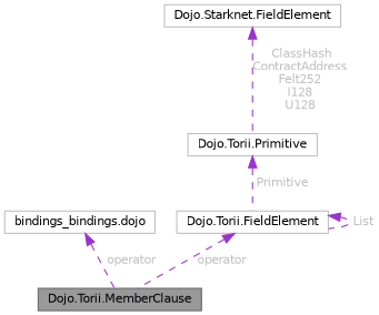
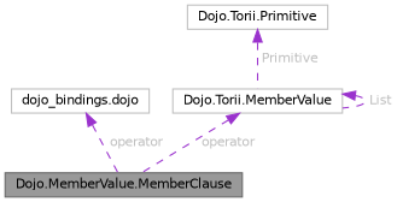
  digraph {
    node [color=grey75 fillcolor=white fontname=Helvetica fontsize=10 shape=box style=filled]
    edge [color=darkorchid3 dir=back fontcolor=grey fontname=Helvetica fontsize=10 labelfontname=Helvetica labelfontsize=10 style=dashed]
-   n1 [color=gray40 fillcolor=grey60 fontcolor=black height=0.2 label="Dojo.Torii.MemberClause" width=0.4]
-   n2 [height=0.2 label="bindings_bindings.dojo" width=0.4]
-   n3 [height=0.2 label="Dojo.Torii.FieldElement" width=0.4]
+   n1 [color=gray40 fillcolor=grey60 fontcolor=black height=0.2 label="Dojo.MemberValue.MemberClause" width=0.4]
+   n2 [height=0.2 label="dojo_bindings.dojo" width=0.4]
+   n3 [height=0.2 label="Dojo.Torii.MemberValue" width=0.4]
    n4 [height=0.2 label="Dojo.Torii.Primitive" width=0.4]
-   n5 [height=0.2 label="Dojo.Starknet.FieldElement" width=0.4]
    n2 -> n1 [label=" operator"]
    n3 -> n1 [label=" operator"]
    n3 -> n3 [label=" List"]
    n4 -> n3 [label=" Primitive"]
-   n5 -> n4 [label=" ClassHash\nContractAddress\nFelt252\nI128\nU128"]
  }
